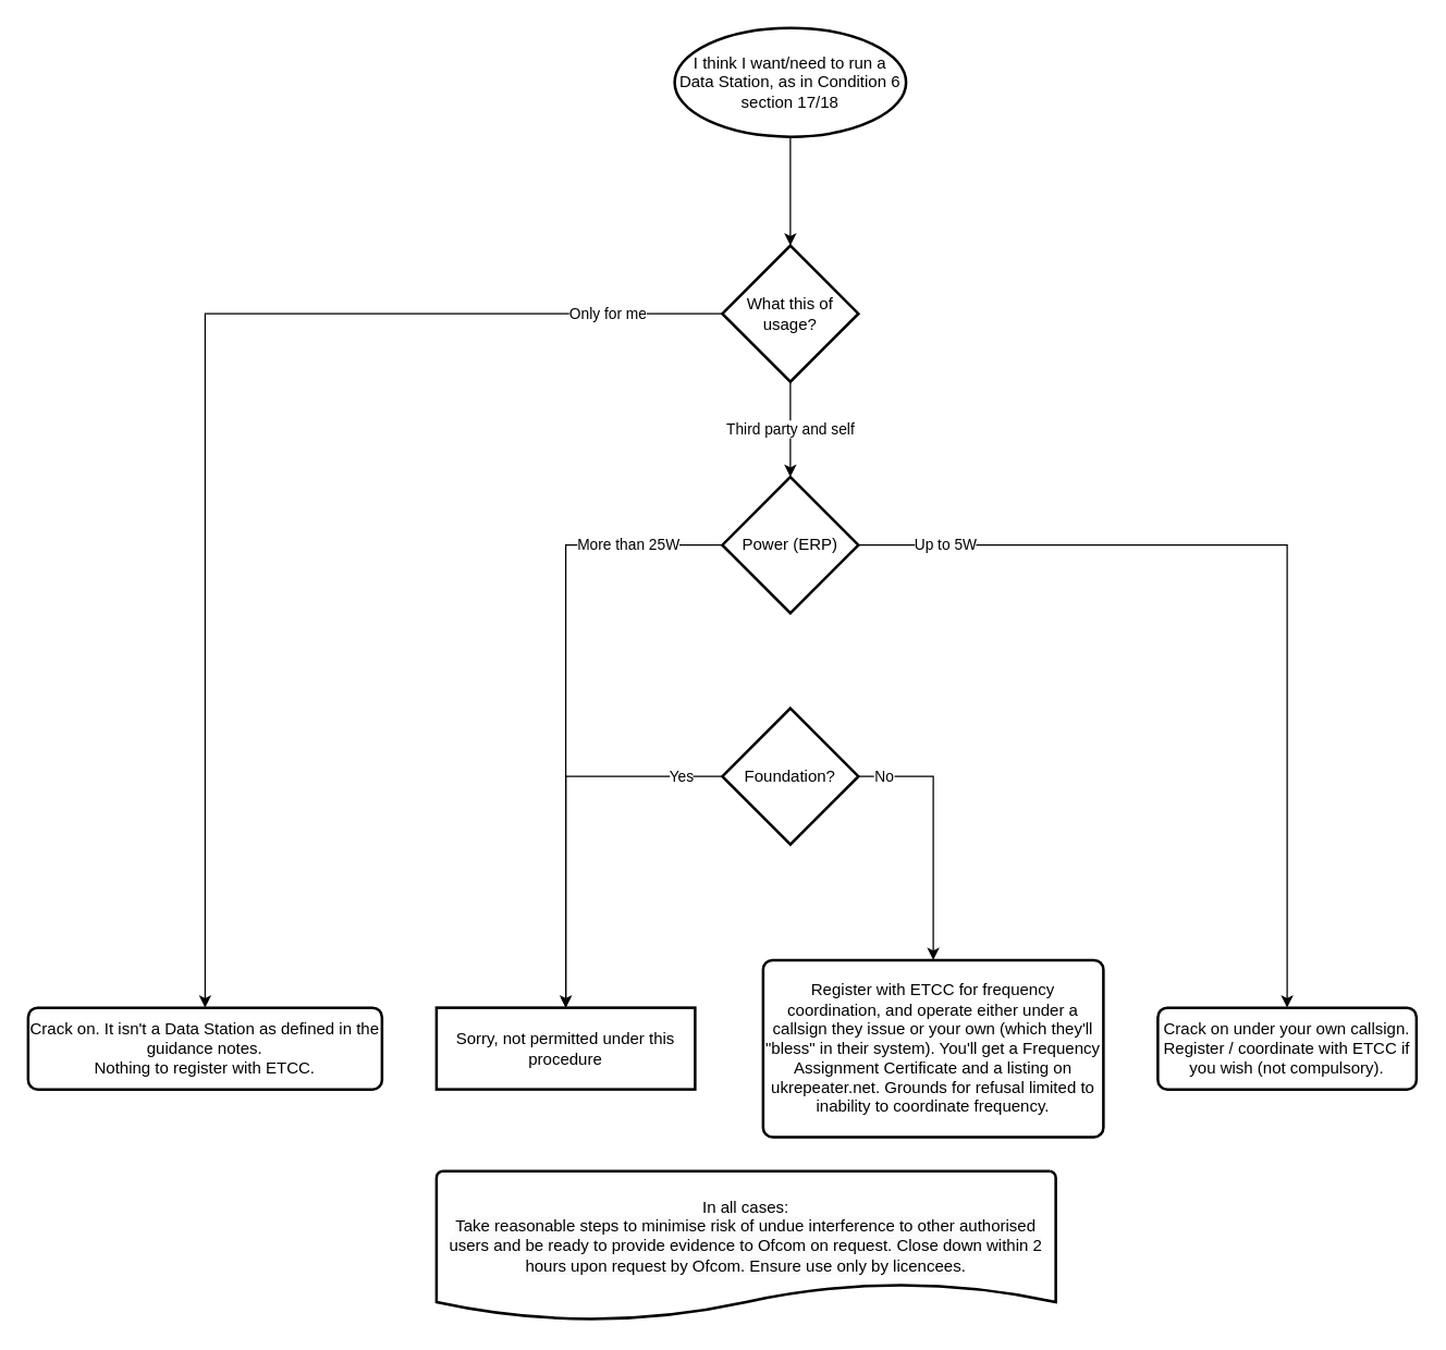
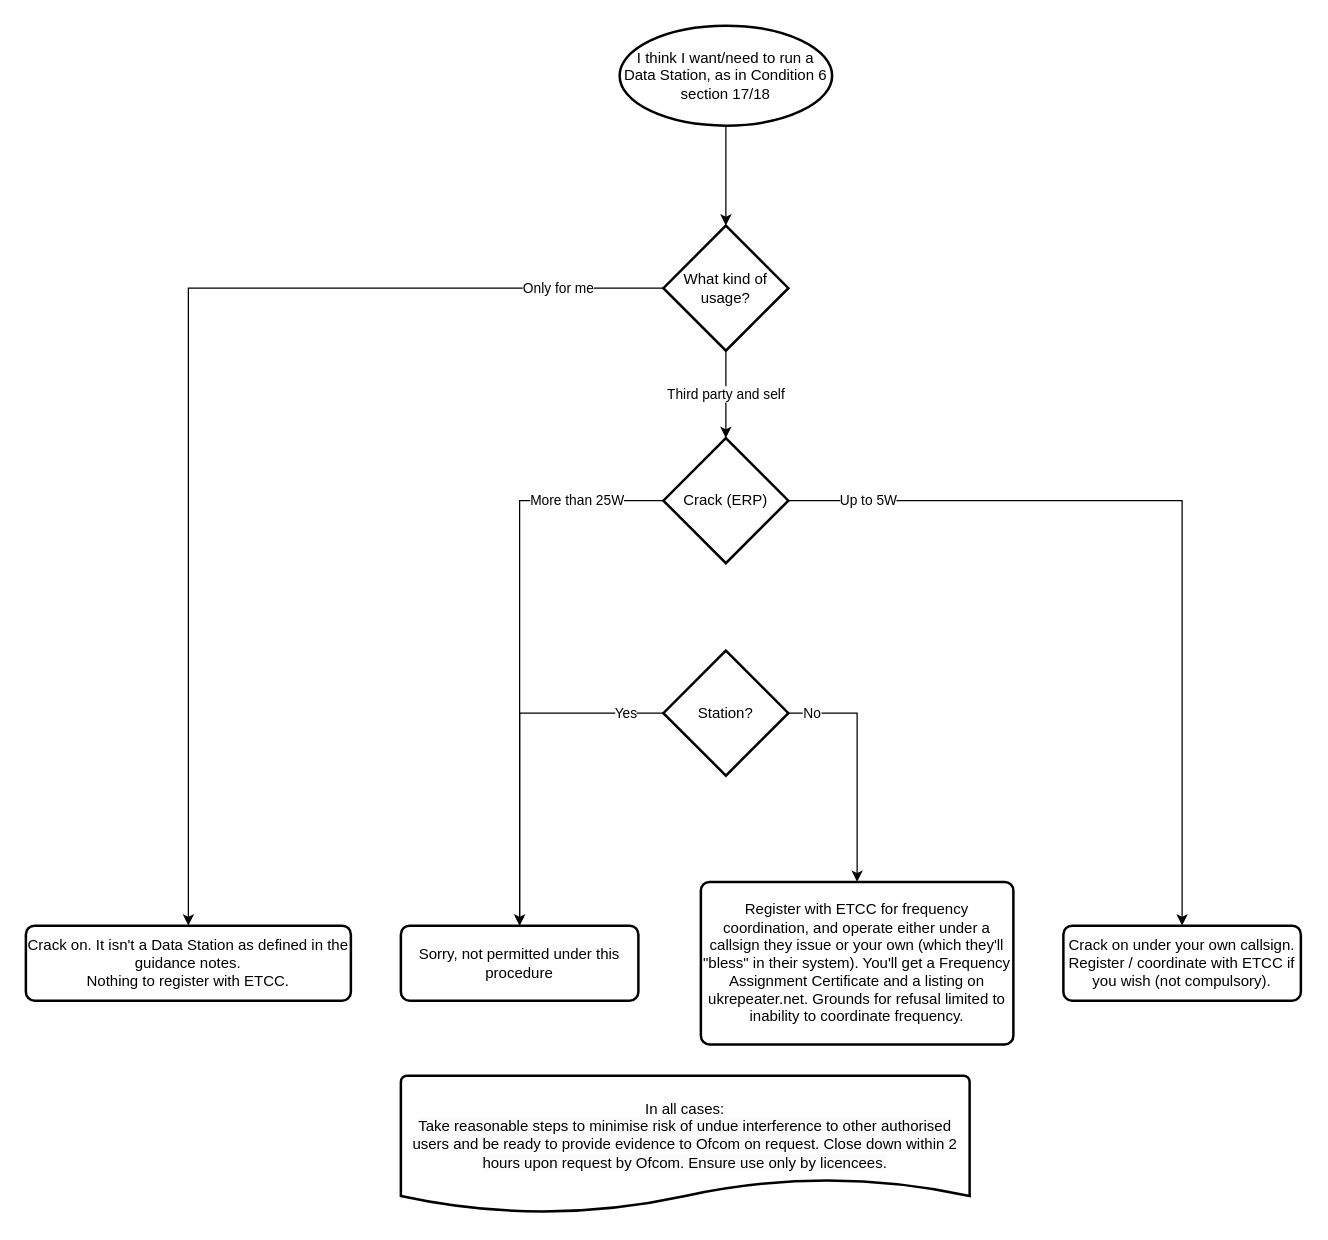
  <mxCell id="0" />
  <mxCell id="1" parent="0" />
  <mxCell id="2" value="Crack on. It isn't a Data Station as defined in the guidance notes.&lt;br&gt;Nothing to register with ETCC." style="rounded=1;whiteSpace=wrap;html=1;absoluteArcSize=1;arcSize=14;strokeWidth=2;" parent="1" vertex="1"><mxGeometry x="20" y="740" width="260" height="60" as="geometry" /></mxCell>
  <mxCell id="3" value="Crack on under your own callsign.&lt;br&gt;Register / coordinate with ETCC if you wish (not compulsory)." style="rounded=1;whiteSpace=wrap;html=1;absoluteArcSize=1;arcSize=14;strokeWidth=2;" parent="1" vertex="1"><mxGeometry x="850" y="740" width="190" height="60" as="geometry" /></mxCell>
  <mxCell id="4" value="Register with ETCC for frequency coordination, and operate either under a callsign they issue or your own (which they'll &quot;bless&quot; in their system). You'll get a Frequency Assignment Certificate and a listing on ukrepeater.net. Grounds for refusal limited to inability to coordinate frequency." style="rounded=1;whiteSpace=wrap;html=1;absoluteArcSize=1;arcSize=14;strokeWidth=2;" parent="1" vertex="1"><mxGeometry x="560" y="705" width="250" height="130" as="geometry" /></mxCell>
- <mxCell id="5" value="Sorry, not permitted under this procedure" style="whiteSpace=wrap;html=1;absoluteArcSize=1;arcSize=14;strokeWidth=2;rounded=0;" parent="1" vertex="1"><mxGeometry y="740" width="190" height="60" as="geometry" x="320" /></mxCell>
+ <mxCell id="5" value="Sorry, not permitted under this procedure" style="rounded=1;whiteSpace=wrap;html=1;absoluteArcSize=1;arcSize=14;strokeWidth=2;" parent="1" vertex="1"><mxGeometry y="740" width="190" height="60" as="geometry" x="320" /></mxCell>
  <mxCell id="6" value="I think I want/need to run a Data Station, as in Condition 6 section 17/18" style="strokeWidth=2;html=1;shape=mxgraph.flowchart.start_1;whiteSpace=wrap;" parent="1" vertex="1"><mxGeometry x="495" y="20" width="170" height="80" as="geometry" /></mxCell>
  <mxCell id="7" value="Only for me" style="edgeStyle=orthogonalEdgeStyle;rounded=0;orthogonalLoop=1;jettySize=auto;html=1;exitX=0;exitY=0.5;exitDx=0;exitDy=0;exitPerimeter=0;entryX=0.5;entryY=0;entryDx=0;entryDy=0;" parent="1" source="8" target="2" edge="1"><mxGeometry x="-0.811" relative="1" as="geometry"><mxPoint as="offset" /></mxGeometry></mxCell>
- <mxCell id="8" value="What this of usage?" style="strokeWidth=2;html=1;shape=mxgraph.flowchart.decision;whiteSpace=wrap;" parent="1" vertex="1"><mxGeometry x="530" y="180" width="100" height="100" as="geometry" /></mxCell>
+ <mxCell id="8" value="What kind of usage?" style="strokeWidth=2;html=1;shape=mxgraph.flowchart.decision;whiteSpace=wrap;" parent="1" vertex="1"><mxGeometry x="530" y="180" width="100" height="100" as="geometry" /></mxCell>
  <mxCell id="9" value="Third party and self" style="edgeStyle=orthogonalEdgeStyle;rounded=0;orthogonalLoop=1;jettySize=auto;html=1;exitX=0.5;exitY=1;exitDx=0;exitDy=0;exitPerimeter=0;" parent="1" source="8" target="13" edge="1"><mxGeometry relative="1" as="geometry"><mxPoint x="520" y="360" as="targetPoint" /></mxGeometry></mxCell>
  <mxCell id="10" style="edgeStyle=orthogonalEdgeStyle;rounded=0;orthogonalLoop=1;jettySize=auto;html=1;exitX=0.5;exitY=1;exitDx=0;exitDy=0;exitPerimeter=0;entryX=0.5;entryY=0;entryDx=0;entryDy=0;entryPerimeter=0;" parent="1" source="6" target="8" edge="1"><mxGeometry relative="1" as="geometry" /></mxCell>
  <mxCell id="11" value="More than 25W" style="edgeStyle=orthogonalEdgeStyle;rounded=0;orthogonalLoop=1;jettySize=auto;html=1;exitX=0;exitY=0.5;exitDx=0;exitDy=0;exitPerimeter=0;entryX=0.5;entryY=0;entryDx=0;entryDy=0;" parent="1" source="13" target="5" edge="1"><mxGeometry x="-0.692" relative="1" as="geometry"><mxPoint x="1" as="offset" /></mxGeometry></mxCell>
  <mxCell id="12" value="Up to 5W" style="edgeStyle=orthogonalEdgeStyle;rounded=0;orthogonalLoop=1;jettySize=auto;html=1;exitX=1;exitY=0.5;exitDx=0;exitDy=0;exitPerimeter=0;entryX=0.5;entryY=0;entryDx=0;entryDy=0;" parent="1" source="13" target="3" edge="1"><mxGeometry x="-0.807" relative="1" as="geometry"><mxPoint x="1" as="offset" /></mxGeometry></mxCell>
- <mxCell id="13" value="Power (ERP)" style="strokeWidth=2;html=1;shape=mxgraph.flowchart.decision;whiteSpace=wrap;" parent="1" vertex="1"><mxGeometry x="530" y="350" width="100" height="100" as="geometry" /></mxCell>
+ <mxCell id="13" value="Crack (ERP)" style="strokeWidth=2;html=1;shape=mxgraph.flowchart.decision;whiteSpace=wrap;" parent="1" vertex="1"><mxGeometry x="530" y="350" width="100" height="100" as="geometry" /></mxCell>
  <mxCell id="14" value="In all cases:&lt;br&gt;&lt;span style=&quot;color: rgb(0, 0, 0); font-family: Helvetica; font-size: 12px; font-style: normal; font-variant-ligatures: normal; font-variant-caps: normal; font-weight: 400; letter-spacing: normal; orphans: 2; text-align: center; text-indent: 0px; text-transform: none; widows: 2; word-spacing: 0px; -webkit-text-stroke-width: 0px; background-color: rgb(251, 251, 251); text-decoration-thickness: initial; text-decoration-style: initial; text-decoration-color: initial; float: none; display: inline !important;&quot;&gt;Take reasonable steps to minimise risk of undue interference to other authorised users and be ready to provide evidence to Ofcom on request. Close down within 2 hours upon request by Ofcom. Ensure use only by licencees.&lt;/span&gt;&lt;div&gt;&lt;br/&gt;&lt;/div&gt;" style="strokeWidth=2;html=1;shape=mxgraph.flowchart.document2;whiteSpace=wrap;size=0.25;" parent="1" vertex="1"><mxGeometry y="860" width="455" height="110" as="geometry" x="320" /></mxCell>
  <mxCell id="15" value="Yes" style="edgeStyle=orthogonalEdgeStyle;rounded=0;orthogonalLoop=1;jettySize=auto;html=1;exitX=0;exitY=0.5;exitDx=0;exitDy=0;exitPerimeter=0;entryX=0.5;entryY=0;entryDx=0;entryDy=0;endArrow=open;" parent="1" source="17" target="5" edge="1"><mxGeometry x="-0.789" relative="1" as="geometry"><mxPoint as="offset" /></mxGeometry></mxCell>
  <mxCell id="16" value="No" style="edgeStyle=orthogonalEdgeStyle;rounded=0;orthogonalLoop=1;jettySize=auto;html=1;exitX=1;exitY=0.5;exitDx=0;exitDy=0;exitPerimeter=0;entryX=0.5;entryY=0;entryDx=0;entryDy=0;" parent="1" source="17" target="4" edge="1"><mxGeometry x="-0.805" relative="1" as="geometry"><mxPoint as="offset" /></mxGeometry></mxCell>
- <mxCell id="17" value="Foundation?" style="strokeWidth=2;html=1;shape=mxgraph.flowchart.decision;whiteSpace=wrap;" parent="1" vertex="1"><mxGeometry x="530" y="520" width="100" height="100" as="geometry" /></mxCell>
+ <mxCell id="17" value="Station?" style="strokeWidth=2;html=1;shape=mxgraph.flowchart.decision;whiteSpace=wrap;" parent="1" vertex="1"><mxGeometry x="530" y="520" width="100" height="100" as="geometry" /></mxCell>
